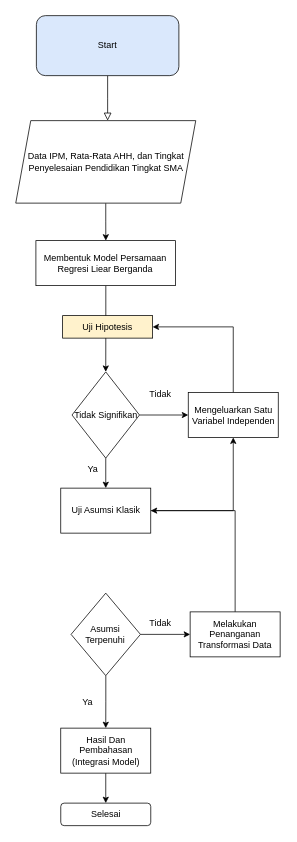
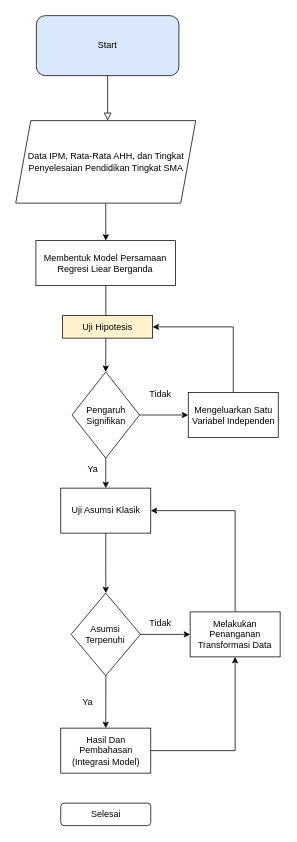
  <mxCell id="0" />
  <mxCell id="1" parent="0" />
  <mxCell id="2" value="" style="rounded=0;html=1;jettySize=auto;orthogonalLoop=1;fontSize=11;endArrow=block;endFill=0;endSize=8;strokeWidth=1;shadow=0;labelBackgroundColor=none;edgeStyle=orthogonalEdgeStyle;" parent="1" source="3" edge="1"><mxGeometry relative="1" as="geometry"><mxPoint x="143" y="160" as="targetPoint" /></mxGeometry></mxCell>
  <mxCell id="3" value="Start" style="rounded=1;whiteSpace=wrap;html=1;fontSize=12;glass=0;strokeWidth=1;shadow=0;fillColor=#dae8fc;" parent="1" vertex="1"><mxGeometry x="48" y="20" width="190" height="80" as="geometry" /></mxCell>
  <mxCell id="4" value="" style="edgeStyle=orthogonalEdgeStyle;rounded=0;orthogonalLoop=1;jettySize=auto;html=1;" edge="1" parent="1" source="5" target="7"><mxGeometry relative="1" as="geometry" /></mxCell>
  <mxCell id="5" value="Data IPM, Rata-Rata AHH, dan Tingkat Penyelesaian Pendidikan Tingkat SMA" style="shape=parallelogram;perimeter=parallelogramPerimeter;whiteSpace=wrap;html=1;fixedSize=1;" vertex="1" parent="1"><mxGeometry x="20.51" y="160" width="240" height="110" as="geometry" /></mxCell>
  <mxCell id="6" value="" style="edgeStyle=orthogonalEdgeStyle;rounded=0;orthogonalLoop=1;jettySize=auto;html=1;" edge="1" parent="1" source="7" target="11"><mxGeometry relative="1" as="geometry" /></mxCell>
  <mxCell id="7" value="Membentuk Model Persamaan Regresi Liear Berganda" style="rounded=0;whiteSpace=wrap;html=1;" vertex="1" parent="1"><mxGeometry x="47.38" y="320" width="186.25" height="60" as="geometry" /></mxCell>
  <mxCell id="8" value="Uji Hipotesis" style="rounded=0;whiteSpace=wrap;html=1;fillColor=#fff2cc;" vertex="1" parent="1"><mxGeometry x="83" y="420" width="120" height="30" as="geometry" /></mxCell>
  <mxCell id="9" value="" style="edgeStyle=orthogonalEdgeStyle;rounded=0;orthogonalLoop=1;jettySize=auto;html=1;" edge="1" parent="1" source="11" target="13"><mxGeometry relative="1" as="geometry" /></mxCell>
  <mxCell id="10" value="" style="edgeStyle=orthogonalEdgeStyle;rounded=0;orthogonalLoop=1;jettySize=auto;html=1;" edge="1" parent="1" source="11" target="17"><mxGeometry relative="1" as="geometry" /></mxCell>
- <mxCell id="11" value="Tidak Signifikan" style="rhombus;whiteSpace=wrap;html=1;" vertex="1" parent="1"><mxGeometry x="95.51" y="495" width="90" height="115" as="geometry" /></mxCell>
+ <mxCell id="11" value="Pengaruh Signifikan" style="rhombus;whiteSpace=wrap;html=1;" vertex="1" parent="1"><mxGeometry x="95.51" y="495" width="90" height="115" as="geometry" /></mxCell>
  <mxCell id="12" style="edgeStyle=orthogonalEdgeStyle;rounded=0;orthogonalLoop=1;jettySize=auto;html=1;entryX=1;entryY=0.5;entryDx=0;entryDy=0;" edge="1" parent="1" source="13" target="8"><mxGeometry relative="1" as="geometry"><Array as="points"><mxPoint x="311" y="435" /></Array></mxGeometry></mxCell>
  <mxCell id="13" value="Mengeluarkan Satu Variabel Independen" style="whiteSpace=wrap;html=1;" vertex="1" parent="1"><mxGeometry x="250.51" y="522.5" width="120" height="60" as="geometry" /></mxCell>
  <mxCell id="14" value="Tidak" style="text;html=1;align=center;verticalAlign=middle;resizable=0;points=[];autosize=1;strokeColor=none;fillColor=none;" vertex="1" parent="1"><mxGeometry x="188" y="510" width="50" height="30" as="geometry" /></mxCell>
  <mxCell id="15" value="Ya" style="text;html=1;align=center;verticalAlign=middle;resizable=0;points=[];autosize=1;strokeColor=none;fillColor=none;" vertex="1" parent="1"><mxGeometry x="103" y="610" width="40" height="30" as="geometry" /></mxCell>
- <mxCell id="16" value="" style="edgeStyle=orthogonalEdgeStyle;rounded=0;orthogonalLoop=1;jettySize=auto;html=1;" edge="1" parent="1" source="17" target="13"><mxGeometry relative="1" as="geometry" /></mxCell>
+ <mxCell id="16" value="" style="edgeStyle=orthogonalEdgeStyle;rounded=0;orthogonalLoop=1;jettySize=auto;html=1;" edge="1" parent="1" source="17" target="20"><mxGeometry relative="1" as="geometry" /></mxCell>
  <mxCell id="17" value="Uji Asumsi Klasik" style="whiteSpace=wrap;html=1;" vertex="1" parent="1"><mxGeometry x="80.51" y="650" width="120" height="60" as="geometry" /></mxCell>
  <mxCell id="18" value="" style="edgeStyle=orthogonalEdgeStyle;rounded=0;orthogonalLoop=1;jettySize=auto;html=1;" edge="1" parent="1" source="20" target="22"><mxGeometry relative="1" as="geometry" /></mxCell>
  <mxCell id="19" value="" style="edgeStyle=orthogonalEdgeStyle;rounded=0;orthogonalLoop=1;jettySize=auto;html=1;" edge="1" parent="1" source="20" target="25"><mxGeometry relative="1" as="geometry" /></mxCell>
  <mxCell id="20" value="Asumsi Terpenuhi" style="rhombus;whiteSpace=wrap;html=1;" vertex="1" parent="1"><mxGeometry x="94.27" y="790" width="92.49" height="110" as="geometry" /></mxCell>
  <mxCell id="21" style="edgeStyle=orthogonalEdgeStyle;rounded=0;orthogonalLoop=1;jettySize=auto;html=1;entryX=1;entryY=0.5;entryDx=0;entryDy=0;" edge="1" parent="1" source="22" target="17"><mxGeometry relative="1" as="geometry"><Array as="points"><mxPoint x="313" y="680" /></Array></mxGeometry></mxCell>
  <mxCell id="22" value="Melakukan Penanganan Transformasi Data" style="whiteSpace=wrap;html=1;" vertex="1" parent="1"><mxGeometry x="253.005" y="815" width="120" height="60" as="geometry" /></mxCell>
  <mxCell id="23" value="Tidak" style="text;html=1;align=center;verticalAlign=middle;resizable=0;points=[];autosize=1;strokeColor=none;fillColor=none;" vertex="1" parent="1"><mxGeometry x="188" y="815" width="50" height="30" as="geometry" /></mxCell>
- <mxCell id="24" value="" style="edgeStyle=orthogonalEdgeStyle;rounded=0;orthogonalLoop=1;jettySize=auto;html=1;" edge="1" parent="1" source="25" target="27"><mxGeometry relative="1" as="geometry" /></mxCell>
+ <mxCell id="24" value="" style="edgeStyle=orthogonalEdgeStyle;rounded=0;orthogonalLoop=1;jettySize=auto;html=1;" edge="1" parent="1" source="25" target="22"><mxGeometry relative="1" as="geometry" /></mxCell>
  <mxCell id="25" value="Hasil Dan Pembahasan (Integrasi Model)" style="whiteSpace=wrap;html=1;" vertex="1" parent="1"><mxGeometry x="80.505" y="970" width="120" height="60" as="geometry" /></mxCell>
  <mxCell id="26" value="Ya" style="text;html=1;align=center;verticalAlign=middle;resizable=0;points=[];autosize=1;strokeColor=none;fillColor=none;" vertex="1" parent="1"><mxGeometry x="95.51" y="920" width="40" height="30" as="geometry" /></mxCell>
  <mxCell id="27" value="Selesai" style="rounded=1;whiteSpace=wrap;html=1;" vertex="1" parent="1"><mxGeometry x="80.51" y="1070" width="120" height="30" as="geometry" /></mxCell>
